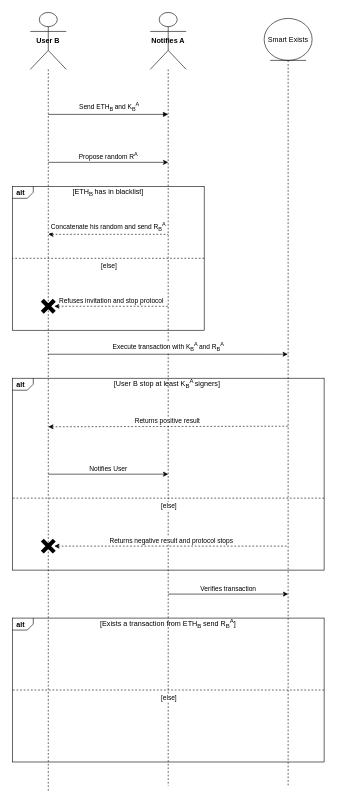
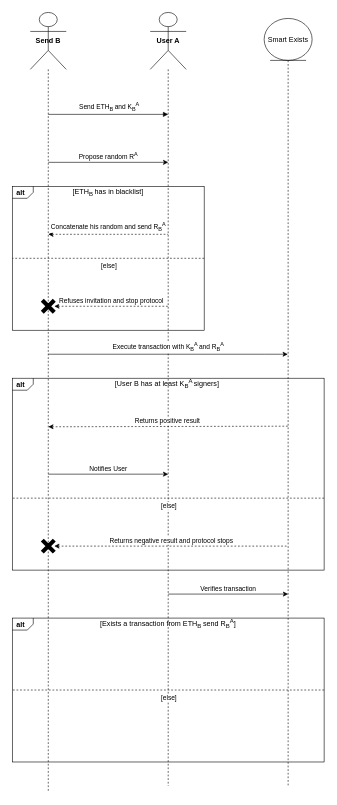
  <mxCell id="0" />
  <mxCell id="1" parent="0" />
- <mxCell id="2" value="&lt;b&gt;User B&lt;/b&gt;" style="shape=umlLifeline;perimeter=lifelinePerimeter;whiteSpace=wrap;html=1;container=1;dropTarget=0;collapsible=0;recursiveResize=0;outlineConnect=0;portConstraint=eastwest;newEdgeStyle={&quot;curved&quot;:0,&quot;rounded&quot;:0};participant=umlActor;size=95;" parent="1" vertex="1"><mxGeometry x="50" y="20" width="60" height="1300" as="geometry" /></mxCell>
- <mxCell id="3" value="&lt;b&gt;Notifies A&lt;/b&gt;" style="shape=umlLifeline;perimeter=lifelinePerimeter;whiteSpace=wrap;html=1;container=1;dropTarget=0;collapsible=0;recursiveResize=0;outlineConnect=0;portConstraint=eastwest;newEdgeStyle={&quot;curved&quot;:0,&quot;rounded&quot;:0};participant=umlActor;size=95;" parent="1" vertex="1"><mxGeometry x="250" y="20" width="60" height="1290" as="geometry" /></mxCell>
+ <mxCell id="2" value="&lt;b&gt;Send B&lt;/b&gt;" style="shape=umlLifeline;perimeter=lifelinePerimeter;whiteSpace=wrap;html=1;container=1;dropTarget=0;collapsible=0;recursiveResize=0;outlineConnect=0;portConstraint=eastwest;newEdgeStyle={&quot;curved&quot;:0,&quot;rounded&quot;:0};participant=umlActor;size=95;" parent="1" vertex="1"><mxGeometry x="50" y="20" width="60" height="1300" as="geometry" /></mxCell>
+ <mxCell id="3" value="&lt;b&gt;User A&lt;/b&gt;" style="shape=umlLifeline;perimeter=lifelinePerimeter;whiteSpace=wrap;html=1;container=1;dropTarget=0;collapsible=0;recursiveResize=0;outlineConnect=0;portConstraint=eastwest;newEdgeStyle={&quot;curved&quot;:0,&quot;rounded&quot;:0};participant=umlActor;size=95;" parent="1" vertex="1"><mxGeometry x="250" y="20" width="60" height="1290" as="geometry" /></mxCell>
  <mxCell id="4" value="Smart Exists" style="shape=umlLifeline;perimeter=lifelinePerimeter;whiteSpace=wrap;html=1;container=1;dropTarget=0;collapsible=0;recursiveResize=0;outlineConnect=0;portConstraint=eastwest;newEdgeStyle={&quot;curved&quot;:0,&quot;rounded&quot;:0};participant=umlEntity;size=70;" parent="1" vertex="1"><mxGeometry x="440" y="30" width="80" height="1280" as="geometry" /></mxCell>
  <mxCell id="5" value="alt" style="html=1;shape=mxgraph.sysml.package;labelX=35;fontStyle=1;align=left;verticalAlign=top;spacingLeft=5;spacingTop=-3;fillColor=none;" vertex="1" parent="1"><mxGeometry x="20" y="310" width="320" height="240" as="geometry" /></mxCell>
  <mxCell id="6" value="&amp;nbsp;Send ETH&lt;sub&gt;B &lt;/sub&gt;and K&lt;sub&gt;B&lt;/sub&gt;&lt;sup&gt;A&lt;/sup&gt;" style="html=1;verticalAlign=bottom;endArrow=block;curved=0;rounded=0;" parent="1" edge="1"><mxGeometry width="80" relative="1" as="geometry"><mxPoint x="80" y="190" as="sourcePoint" /><mxPoint x="280" y="190" as="targetPoint" /><mxPoint as="offset" /></mxGeometry></mxCell>
  <mxCell id="7" value="Propose random R&lt;sup&gt;A&lt;/sup&gt;" style="html=1;verticalAlign=bottom;endArrow=classic;curved=0;rounded=0;startArrow=none;startFill=0;endFill=1;" edge="1" parent="1"><mxGeometry width="80" relative="1" as="geometry"><mxPoint x="80" y="270" as="sourcePoint" /><mxPoint x="280" y="270" as="targetPoint" /><mxPoint as="offset" /></mxGeometry></mxCell>
  <mxCell id="8" value="" style="strokeColor=inherit;fillColor=inherit;gradientColor=inherit;endArrow=none;html=1;edgeStyle=none;dashed=1;rounded=0;entryX=0;entryY=0.5;entryDx=0;entryDy=0;entryPerimeter=0;exitX=1;exitY=0.5;exitDx=0;exitDy=0;exitPerimeter=0;" edge="1" parent="1" source="5" target="5"><mxGeometry relative="1" as="geometry"><mxPoint x="80" y="350" as="targetPoint" /><mxPoint x="400" y="350" as="sourcePoint" /></mxGeometry></mxCell>
  <mxCell id="9" value="[else]" style="edgeLabel;html=1;align=center;verticalAlign=top;resizable=0;points=[];" vertex="1" connectable="0" parent="8"><mxGeometry relative="1" as="geometry"><mxPoint as="offset" /></mxGeometry></mxCell>
  <mxCell id="10" value="[ETH&lt;sub&gt;B &lt;/sub&gt;has in blacklist]" style="text;html=1;strokeColor=none;fillColor=none;align=center;verticalAlign=middle;whiteSpace=wrap;rounded=0;" vertex="1" parent="1"><mxGeometry x="60" y="310" width="240" height="20" as="geometry" /></mxCell>
  <mxCell id="11" value="Refuses invitation and stop protocol" style="html=1;verticalAlign=bottom;endArrow=none;curved=0;rounded=0;startArrow=classic;startFill=1;endFill=0;dashed=1;" edge="1" parent="1"><mxGeometry width="80" relative="1" as="geometry"><mxPoint x="90" y="510" as="sourcePoint" /><mxPoint x="280" y="510" as="targetPoint" /><mxPoint as="offset" /></mxGeometry></mxCell>
  <mxCell id="12" value="Concatenate his random and send R&lt;sub&gt;B&lt;/sub&gt;&lt;sup&gt;A&lt;/sup&gt;" style="html=1;verticalAlign=bottom;endArrow=none;curved=0;rounded=0;startArrow=classic;startFill=1;endFill=0;dashed=1;" edge="1" parent="1"><mxGeometry width="80" relative="1" as="geometry"><mxPoint x="80" y="390" as="sourcePoint" /><mxPoint x="280" y="390" as="targetPoint" /><mxPoint as="offset" /></mxGeometry></mxCell>
  <mxCell id="13" value="alt" style="html=1;shape=mxgraph.sysml.package;labelX=35;fontStyle=1;align=left;verticalAlign=top;spacingLeft=5;spacingTop=-3;fillColor=none;" vertex="1" parent="1"><mxGeometry x="20" y="630" width="520" height="320" as="geometry" /></mxCell>
  <mxCell id="14" value="Execute transaction with K&lt;sub style=&quot;border-color: var(--border-color);&quot;&gt;B&lt;/sub&gt;&lt;sup style=&quot;border-color: var(--border-color);&quot;&gt;A &lt;/sup&gt;&lt;span style=&quot;border-color: var(--border-color);&quot;&gt;and&amp;nbsp;&lt;/span&gt;R&lt;sub style=&quot;border-color: var(--border-color);&quot;&gt;B&lt;/sub&gt;&lt;sup style=&quot;border-color: var(--border-color);&quot;&gt;A&lt;/sup&gt;" style="html=1;verticalAlign=bottom;endArrow=classic;curved=0;rounded=0;startArrow=none;startFill=0;endFill=1;" edge="1" parent="1" target="4"><mxGeometry width="80" relative="1" as="geometry"><mxPoint x="80" y="590" as="sourcePoint" /><mxPoint x="280" y="590" as="targetPoint" /><mxPoint as="offset" /><Array as="points"><mxPoint x="440" y="590" /></Array></mxGeometry></mxCell>
  <mxCell id="15" value="" style="strokeColor=inherit;fillColor=inherit;gradientColor=inherit;endArrow=none;html=1;edgeStyle=none;dashed=1;rounded=0;entryX=0;entryY=0.5;entryDx=0;entryDy=0;entryPerimeter=0;exitX=1;exitY=0.5;exitDx=0;exitDy=0;exitPerimeter=0;" edge="1" parent="1"><mxGeometry relative="1" as="geometry"><mxPoint x="20" y="830" as="targetPoint" /><mxPoint x="540" y="830" as="sourcePoint" /></mxGeometry></mxCell>
  <mxCell id="16" value="[else]" style="edgeLabel;html=1;align=center;verticalAlign=top;resizable=0;points=[];" vertex="1" connectable="0" parent="15"><mxGeometry relative="1" as="geometry"><mxPoint as="offset" /></mxGeometry></mxCell>
- <mxCell id="17" value="[User B stop at least K&lt;sub style=&quot;border-color: var(--border-color);&quot;&gt;B&lt;/sub&gt;&lt;sup style=&quot;border-color: var(--border-color);&quot;&gt;A &lt;/sup&gt;&lt;span style=&quot;border-color: var(--border-color);&quot;&gt;signers&lt;/span&gt;]&amp;nbsp;" style="text;html=1;strokeColor=none;fillColor=none;align=center;verticalAlign=middle;whiteSpace=wrap;rounded=0;" vertex="1" parent="1"><mxGeometry x="60" y="630" width="440" height="20" as="geometry" /></mxCell>
+ <mxCell id="17" value="[User B has at least K&lt;sub style=&quot;border-color: var(--border-color);&quot;&gt;B&lt;/sub&gt;&lt;sup style=&quot;border-color: var(--border-color);&quot;&gt;A &lt;/sup&gt;&lt;span style=&quot;border-color: var(--border-color);&quot;&gt;signers&lt;/span&gt;]&amp;nbsp;" style="text;html=1;strokeColor=none;fillColor=none;align=center;verticalAlign=middle;whiteSpace=wrap;rounded=0;" vertex="1" parent="1"><mxGeometry x="60" y="630" width="440" height="20" as="geometry" /></mxCell>
  <mxCell id="18" value="Returns positive result&amp;nbsp;" style="html=1;verticalAlign=bottom;endArrow=none;curved=0;rounded=0;startArrow=classic;startFill=1;endFill=0;dashed=1;" edge="1" parent="1"><mxGeometry width="80" relative="1" as="geometry"><mxPoint x="80" y="711" as="sourcePoint" /><mxPoint x="480" y="710" as="targetPoint" /><mxPoint as="offset" /></mxGeometry></mxCell>
  <mxCell id="19" value="Returns negative result and protocol stops" style="html=1;verticalAlign=bottom;endArrow=none;curved=0;rounded=0;startArrow=classic;startFill=1;endFill=0;dashed=1;" edge="1" parent="1"><mxGeometry width="80" relative="1" as="geometry"><mxPoint x="90" y="910" as="sourcePoint" /><mxPoint x="480" y="910" as="targetPoint" /><mxPoint as="offset" /></mxGeometry></mxCell>
  <mxCell id="20" value="" style="shape=mxgraph.sysml.x;strokeWidth=7;" vertex="1" parent="1"><mxGeometry x="70" y="500" width="20" height="20" as="geometry" /></mxCell>
  <mxCell id="21" value="" style="shape=mxgraph.sysml.x;strokeWidth=7;" vertex="1" parent="1"><mxGeometry x="70" y="900" width="20" height="20" as="geometry" /></mxCell>
  <mxCell id="22" value="Verifies transaction" style="html=1;verticalAlign=bottom;endArrow=classic;curved=0;rounded=0;startArrow=none;startFill=0;endFill=1;" edge="1" parent="1"><mxGeometry width="80" relative="1" as="geometry"><mxPoint x="280" y="990" as="sourcePoint" /><mxPoint x="480" y="990" as="targetPoint" /><mxPoint as="offset" /></mxGeometry></mxCell>
  <mxCell id="23" value="alt" style="html=1;shape=mxgraph.sysml.package;labelX=35;fontStyle=1;align=left;verticalAlign=top;spacingLeft=5;spacingTop=-3;fillColor=none;" vertex="1" parent="1"><mxGeometry x="20" y="1030" width="520" height="240" as="geometry" /></mxCell>
  <mxCell id="24" value="" style="strokeColor=inherit;fillColor=inherit;gradientColor=inherit;endArrow=none;html=1;edgeStyle=none;dashed=1;rounded=0;entryX=0;entryY=0.5;entryDx=0;entryDy=0;entryPerimeter=0;exitX=1;exitY=0.5;exitDx=0;exitDy=0;exitPerimeter=0;" edge="1" parent="1" source="23" target="23"><mxGeometry relative="1" as="geometry"><mxPoint x="260" y="1080" as="targetPoint" /><mxPoint x="580" y="1080" as="sourcePoint" /></mxGeometry></mxCell>
  <mxCell id="25" value="[else]" style="edgeLabel;html=1;align=center;verticalAlign=top;resizable=0;points=[];" vertex="1" connectable="0" parent="24"><mxGeometry relative="1" as="geometry"><mxPoint as="offset" /></mxGeometry></mxCell>
  <mxCell id="26" value="[Exists a transaction from ETH&lt;sub style=&quot;border-color: var(--border-color);&quot;&gt;B &lt;/sub&gt;&lt;span style=&quot;border-color: var(--border-color);&quot;&gt;send&amp;nbsp;R&lt;sub style=&quot;border-color: var(--border-color);&quot;&gt;B&lt;/sub&gt;&lt;sup style=&quot;border-color: var(--border-color);&quot;&gt;A&lt;/sup&gt;&lt;/span&gt;]" style="text;html=1;strokeColor=none;fillColor=none;align=center;verticalAlign=middle;whiteSpace=wrap;rounded=0;" vertex="1" parent="1"><mxGeometry x="60" y="1030" width="440" height="20" as="geometry" /></mxCell>
  <mxCell id="27" value="Notifies User" style="html=1;verticalAlign=bottom;endArrow=classic;curved=0;rounded=0;startArrow=none;startFill=0;endFill=1;" edge="1" parent="1"><mxGeometry width="80" relative="1" as="geometry"><mxPoint x="80" y="790" as="sourcePoint" /><mxPoint x="280" y="790" as="targetPoint" /><mxPoint as="offset" /></mxGeometry></mxCell>
